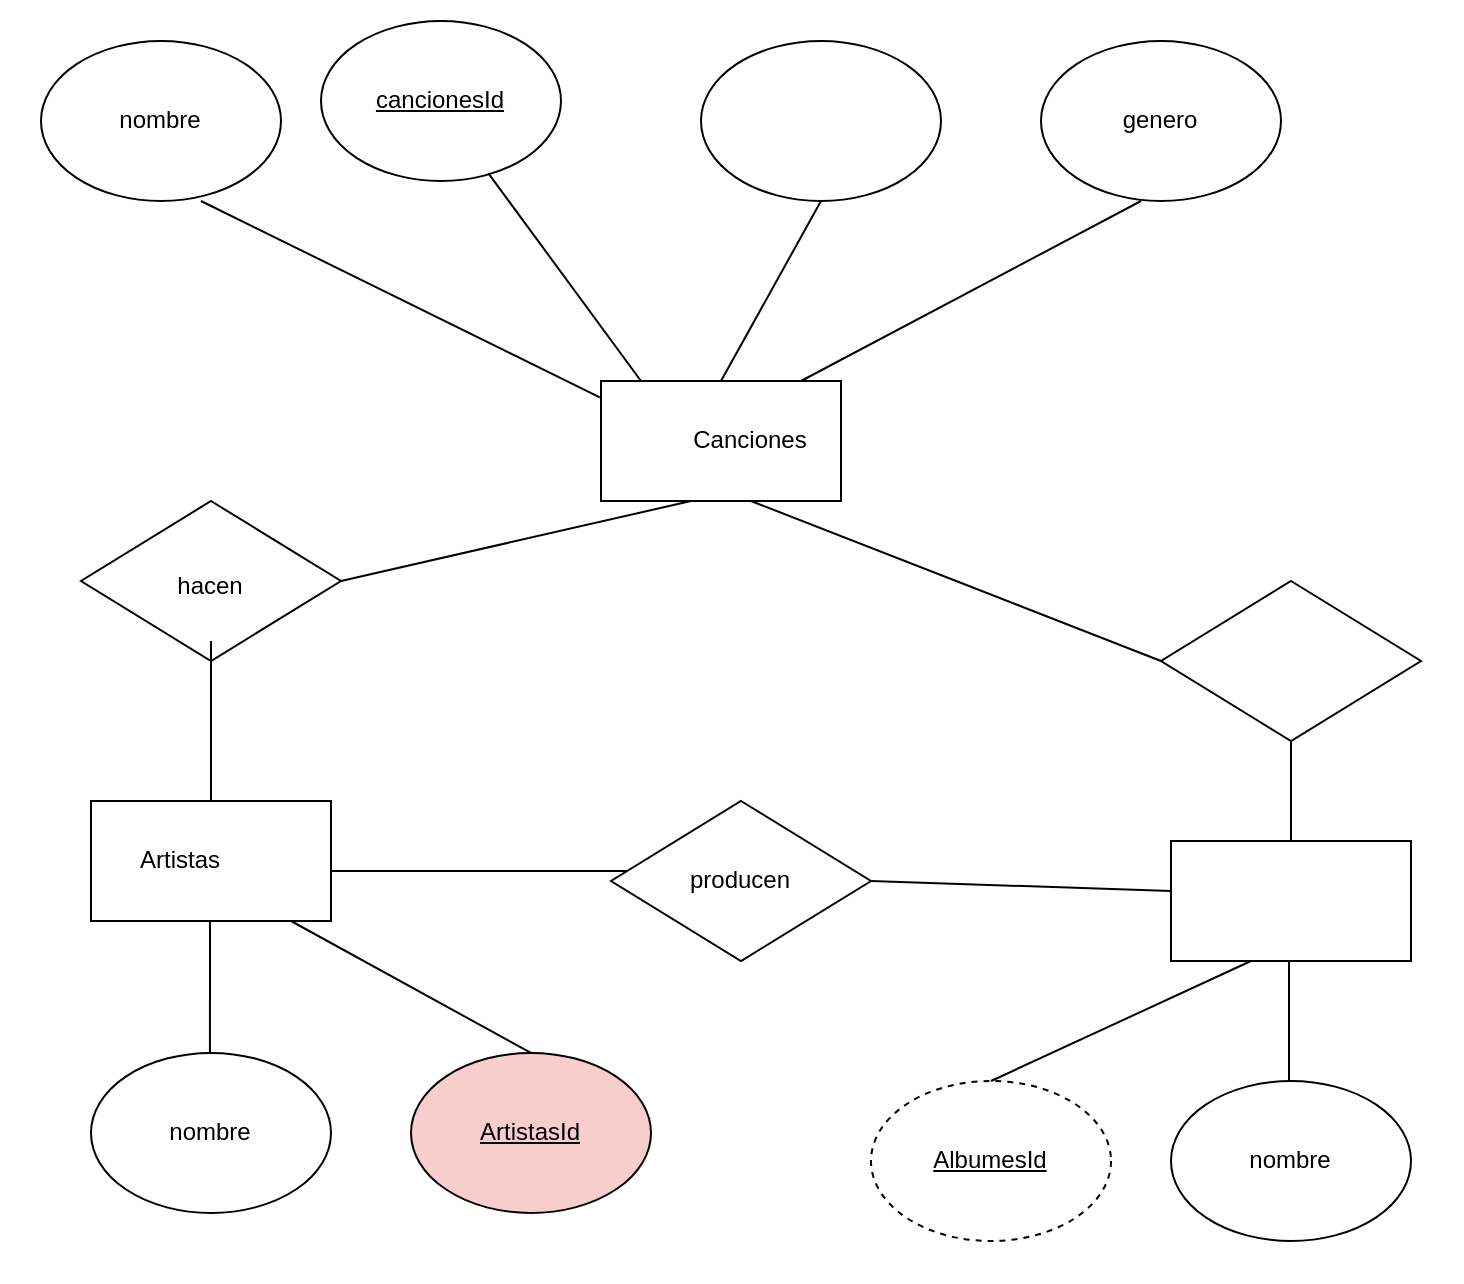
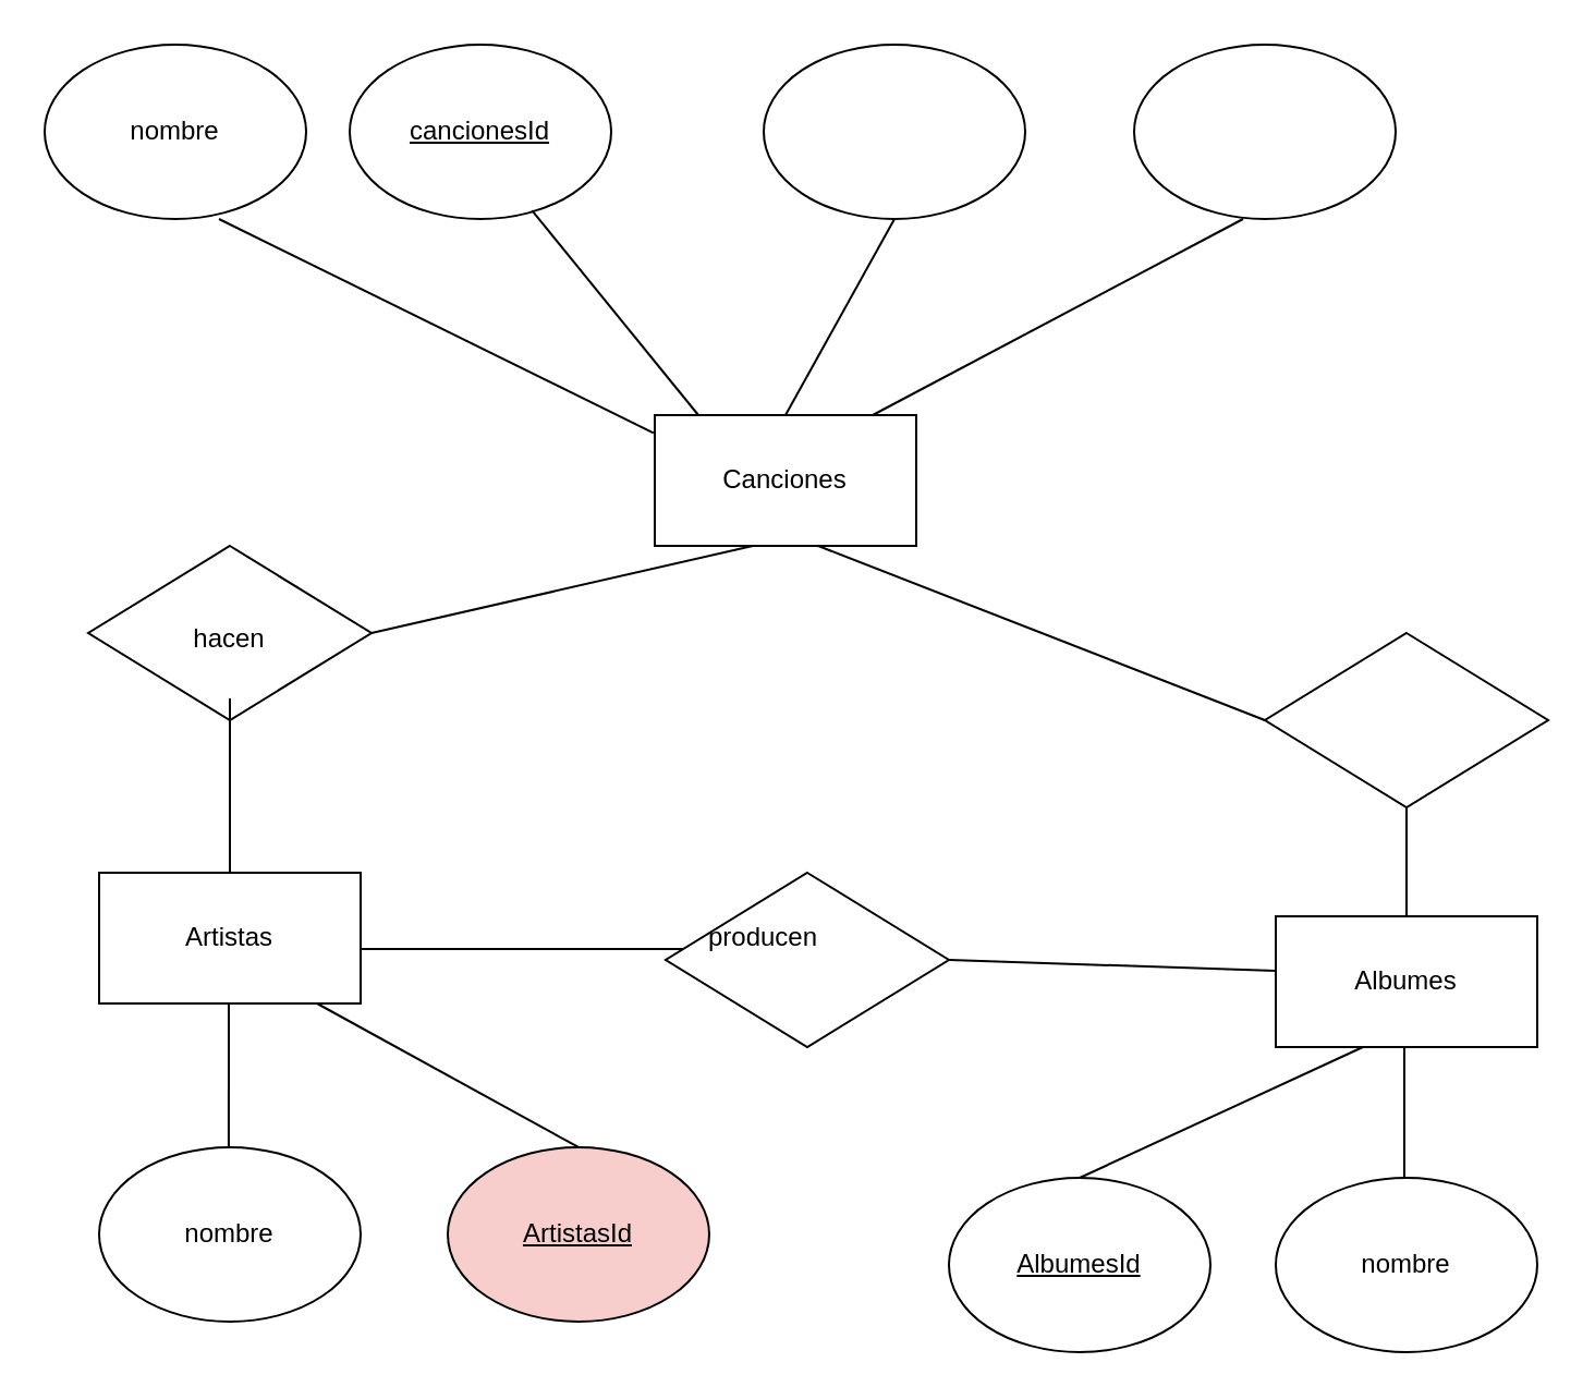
  <mxCell id="0" />
  <mxCell id="1" parent="0" />
  <mxCell id="2" value="" style="rounded=0;whiteSpace=wrap;html=1;" parent="1" vertex="1"><mxGeometry x="45" y="400" width="120" height="60" as="geometry" /></mxCell>
  <mxCell id="3" value="" style="rounded=0;whiteSpace=wrap;html=1;" parent="1" vertex="1"><mxGeometry x="45" y="400" width="120" height="60" as="geometry" /></mxCell>
  <mxCell id="4" value="" style="rounded=0;whiteSpace=wrap;html=1;" parent="1" vertex="1"><mxGeometry x="585" y="420" width="120" height="60" as="geometry" /></mxCell>
- <mxCell id="5" value="Artistas" style="text;html=1;align=center;verticalAlign=middle;whiteSpace=wrap;rounded=0;" parent="1" vertex="1"><mxGeometry x="60" y="415" width="60" height="30" as="geometry" /></mxCell>
+ <mxCell id="5" value="Artistas" style="text;html=1;align=center;verticalAlign=middle;whiteSpace=wrap;rounded=0;" parent="1" vertex="1"><mxGeometry x="75" y="415" width="60" height="30" as="geometry" /></mxCell>
+ <mxCell id="6" value="Albumes" style="text;html=1;align=center;verticalAlign=middle;whiteSpace=wrap;rounded=0;" parent="1" vertex="1"><mxGeometry x="615" y="435" width="60" height="30" as="geometry" /></mxCell>
  <mxCell id="7" value="" style="rounded=0;whiteSpace=wrap;html=1;" parent="1" vertex="1"><mxGeometry x="300" y="190" width="120" height="60" as="geometry" /></mxCell>
- <mxCell id="8" value="Canciones" style="text;html=1;align=center;verticalAlign=middle;whiteSpace=wrap;rounded=0;" parent="1" vertex="1"><mxGeometry x="345" y="205" width="60" height="30" as="geometry" /></mxCell>
+ <mxCell id="8" value="Canciones" style="text;html=1;align=center;verticalAlign=middle;whiteSpace=wrap;rounded=0;" parent="1" vertex="1"><mxGeometry x="330" y="205" width="60" height="30" as="geometry" /></mxCell>
  <mxCell id="9" value="" style="ellipse;whiteSpace=wrap;html=1;" parent="1" vertex="1"><mxGeometry x="45" y="525.98" width="120" height="80" as="geometry" /></mxCell>
  <mxCell id="10" value="" style="endArrow=none;html=1;rounded=0;" parent="1" edge="1"><mxGeometry width="50" height="50" relative="1" as="geometry"><mxPoint x="104.47" y="525.98" as="sourcePoint" /><mxPoint x="104.51" y="460" as="targetPoint" /></mxGeometry></mxCell>
  <mxCell id="11" value="nombre" style="text;html=1;align=center;verticalAlign=middle;whiteSpace=wrap;rounded=0;" parent="1" vertex="1"><mxGeometry x="75" y="550.98" width="60" height="30" as="geometry" /></mxCell>
  <mxCell id="12" value="" style="endArrow=none;html=1;rounded=0;exitX=0.5;exitY=0;exitDx=0;exitDy=0;" parent="1" edge="1"><mxGeometry width="50" height="50" relative="1" as="geometry"><mxPoint x="644" y="540" as="sourcePoint" /><mxPoint x="644" y="480" as="targetPoint" /></mxGeometry></mxCell>
  <mxCell id="13" value="" style="ellipse;whiteSpace=wrap;html=1;" parent="1" vertex="1"><mxGeometry x="585" y="540" width="120" height="80" as="geometry" /></mxCell>
  <mxCell id="14" value="nombre" style="text;html=1;align=center;verticalAlign=middle;whiteSpace=wrap;rounded=0;" parent="1" vertex="1"><mxGeometry x="615" y="565" width="60" height="30" as="geometry" /></mxCell>
  <mxCell id="15" value="" style="endArrow=none;html=1;rounded=0;entryX=-0.005;entryY=0.136;entryDx=0;entryDy=0;entryPerimeter=0;" parent="1" target="7" edge="1"><mxGeometry width="50" height="50" relative="1" as="geometry"><mxPoint x="100" y="100" as="sourcePoint" /><mxPoint x="290" y="190" as="targetPoint" /></mxGeometry></mxCell>
  <mxCell id="16" value="" style="endArrow=none;html=1;rounded=0;" parent="1" edge="1"><mxGeometry width="50" height="50" relative="1" as="geometry"><mxPoint x="400" y="190" as="sourcePoint" /><mxPoint x="570" y="100" as="targetPoint" /></mxGeometry></mxCell>
  <mxCell id="17" value="" style="endArrow=none;html=1;rounded=0;entryX=0.5;entryY=1;entryDx=0;entryDy=0;" parent="1" target="19" edge="1"><mxGeometry width="50" height="50" relative="1" as="geometry"><mxPoint x="360" y="190" as="sourcePoint" /><mxPoint x="360" y="100" as="targetPoint" /></mxGeometry></mxCell>
  <mxCell id="18" value="" style="ellipse;whiteSpace=wrap;html=1;" parent="1" vertex="1"><mxGeometry x="20" y="20" width="120" height="80" as="geometry" /></mxCell>
  <mxCell id="19" value="" style="ellipse;whiteSpace=wrap;html=1;" parent="1" vertex="1"><mxGeometry x="350" y="20" width="120" height="80" as="geometry" /></mxCell>
  <mxCell id="20" value="" style="ellipse;whiteSpace=wrap;html=1;" parent="1" vertex="1"><mxGeometry x="520" y="20" width="120" height="80" as="geometry" /></mxCell>
  <mxCell id="21" value="nombre" style="text;html=1;align=center;verticalAlign=middle;whiteSpace=wrap;rounded=0;" parent="1" vertex="1"><mxGeometry x="50" y="45" width="60" height="30" as="geometry" /></mxCell>
- <mxCell id="22" value="genero" style="text;html=1;align=center;verticalAlign=middle;whiteSpace=wrap;rounded=0;" parent="1" vertex="1"><mxGeometry x="550" y="45" width="60" height="30" as="geometry" /></mxCell>
  <mxCell id="23" value="" style="rhombus;whiteSpace=wrap;html=1;" parent="1" vertex="1"><mxGeometry x="40" y="250" width="130" height="80" as="geometry" /></mxCell>
  <mxCell id="24" value="hacen" style="text;html=1;align=center;verticalAlign=middle;whiteSpace=wrap;rounded=0;" parent="1" vertex="1"><mxGeometry x="75" y="275" width="60" height="35" as="geometry" /></mxCell>
  <mxCell id="25" value="" style="endArrow=none;html=1;rounded=0;" parent="1" edge="1"><mxGeometry width="50" height="50" relative="1" as="geometry"><mxPoint x="105" y="400" as="sourcePoint" /><mxPoint x="105" y="320" as="targetPoint" /></mxGeometry></mxCell>
  <mxCell id="26" value="" style="endArrow=none;html=1;rounded=0;exitX=1;exitY=0.5;exitDx=0;exitDy=0;" parent="1" source="23" edge="1"><mxGeometry width="50" height="50" relative="1" as="geometry"><mxPoint x="295" y="300" as="sourcePoint" /><mxPoint x="345" y="250" as="targetPoint" /></mxGeometry></mxCell>
  <mxCell id="27" value="" style="rhombus;whiteSpace=wrap;html=1;" parent="1" vertex="1"><mxGeometry x="580" y="290" width="130" height="80" as="geometry" /></mxCell>
  <mxCell id="28" value="" style="endArrow=none;html=1;rounded=0;entryX=0.75;entryY=1;entryDx=0;entryDy=0;exitX=0;exitY=0.5;exitDx=0;exitDy=0;" parent="1" source="27" edge="1"><mxGeometry width="50" height="50" relative="1" as="geometry"><mxPoint x="435" y="300" as="sourcePoint" /><mxPoint x="375" y="250" as="targetPoint" /></mxGeometry></mxCell>
  <mxCell id="29" value="" style="endArrow=none;html=1;rounded=0;entryX=0.5;entryY=1;entryDx=0;entryDy=0;" parent="1" target="27" edge="1"><mxGeometry width="50" height="50" relative="1" as="geometry"><mxPoint x="645" y="420" as="sourcePoint" /><mxPoint x="695" y="370" as="targetPoint" /></mxGeometry></mxCell>
  <mxCell id="30" value="" style="endArrow=none;html=1;rounded=0;" parent="1" edge="1"><mxGeometry width="50" height="50" relative="1" as="geometry"><mxPoint x="435" y="440" as="sourcePoint" /><mxPoint x="585" y="445" as="targetPoint" /><Array as="points" /></mxGeometry></mxCell>
  <mxCell id="31" value="" style="endArrow=none;html=1;rounded=0;" parent="1" edge="1"><mxGeometry width="50" height="50" relative="1" as="geometry"><mxPoint x="165" y="435" as="sourcePoint" /><mxPoint x="315" y="435" as="targetPoint" /></mxGeometry></mxCell>
  <mxCell id="32" value="" style="rhombus;whiteSpace=wrap;html=1;" parent="1" vertex="1"><mxGeometry x="305" y="400" width="130" height="80" as="geometry" /></mxCell>
- <mxCell id="33" value="producen" style="text;html=1;align=center;verticalAlign=middle;whiteSpace=wrap;rounded=0;" parent="1" vertex="1"><mxGeometry x="340" y="425" width="60" height="30" as="geometry" /></mxCell>
- <mxCell id="34" value="&lt;u&gt;cancionesId&lt;/u&gt;" style="ellipse;whiteSpace=wrap;html=1;" parent="1" vertex="1"><mxGeometry x="160" y="10" width="120" height="80" as="geometry" /></mxCell>
+ <mxCell id="33" value="producen" style="text;html=1;align=center;verticalAlign=middle;whiteSpace=wrap;rounded=0;" parent="1" vertex="1"><mxGeometry x="320" y="415" width="60" height="30" as="geometry" /></mxCell>
+ <mxCell id="34" value="&lt;u&gt;cancionesId&lt;/u&gt;" style="ellipse;whiteSpace=wrap;html=1;" parent="1" vertex="1"><mxGeometry x="160" y="20" width="120" height="80" as="geometry" /></mxCell>
  <mxCell id="35" value="" style="endArrow=none;html=1;rounded=0;entryX=0.697;entryY=0.951;entryDx=0;entryDy=0;entryPerimeter=0;" parent="1" target="34" edge="1"><mxGeometry width="50" height="50" relative="1" as="geometry"><mxPoint x="320" y="190" as="sourcePoint" /><mxPoint x="370" y="140" as="targetPoint" /></mxGeometry></mxCell>
  <mxCell id="36" value="&lt;u&gt;ArtistasId&lt;/u&gt;" style="ellipse;whiteSpace=wrap;html=1;fillColor=#f8cecc;" parent="1" vertex="1"><mxGeometry x="205" y="525.98" width="120" height="80" as="geometry" /></mxCell>
- <mxCell id="37" value="&lt;u&gt;AlbumesId&lt;/u&gt;" style="ellipse;whiteSpace=wrap;html=1;dashed=1;" parent="1" vertex="1"><mxGeometry x="435" y="540" width="120" height="80" as="geometry" /></mxCell>
+ <mxCell id="37" value="&lt;u&gt;AlbumesId&lt;/u&gt;" style="ellipse;whiteSpace=wrap;html=1;" parent="1" vertex="1"><mxGeometry x="435" y="540" width="120" height="80" as="geometry" /></mxCell>
  <mxCell id="38" value="" style="endArrow=none;html=1;rounded=0;exitX=0.5;exitY=0;exitDx=0;exitDy=0;" parent="1" source="36" edge="1"><mxGeometry width="50" height="50" relative="1" as="geometry"><mxPoint x="95" y="510" as="sourcePoint" /><mxPoint x="145" y="460" as="targetPoint" /></mxGeometry></mxCell>
  <mxCell id="39" value="" style="endArrow=none;html=1;rounded=0;exitX=0.5;exitY=0;exitDx=0;exitDy=0;" parent="1" source="37" edge="1"><mxGeometry width="50" height="50" relative="1" as="geometry"><mxPoint x="575" y="530" as="sourcePoint" /><mxPoint x="625" y="480" as="targetPoint" /></mxGeometry></mxCell>
